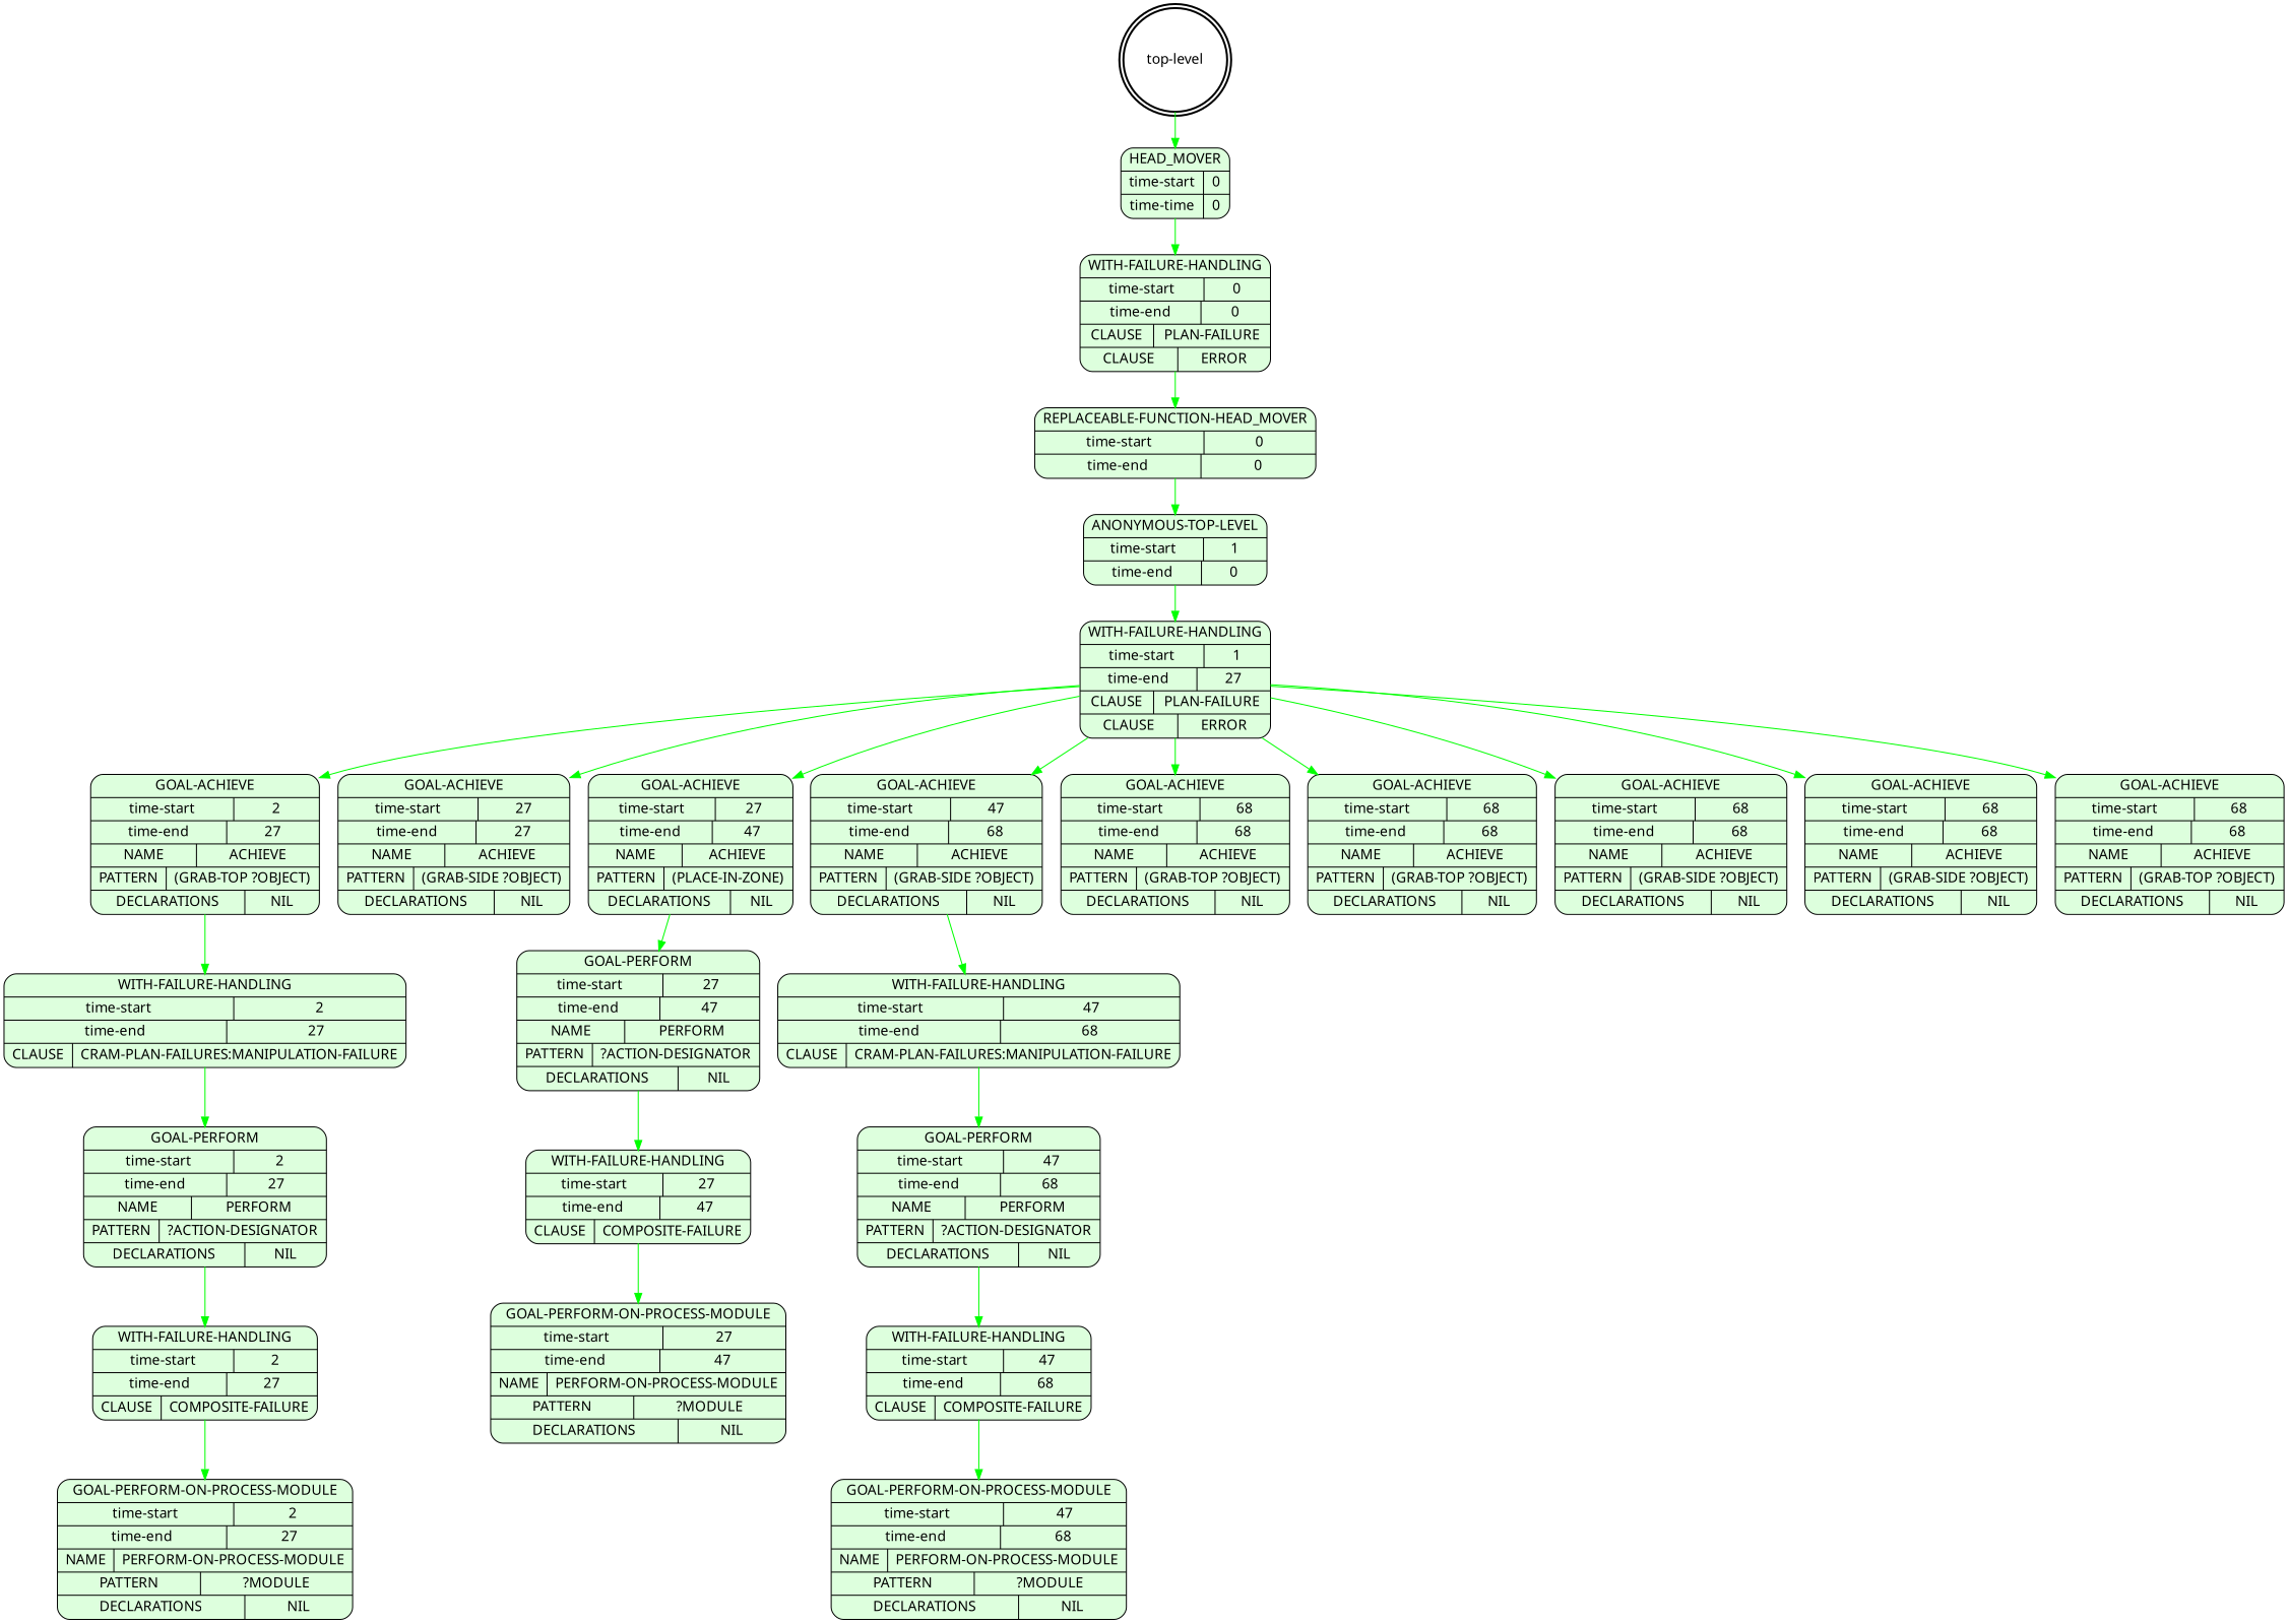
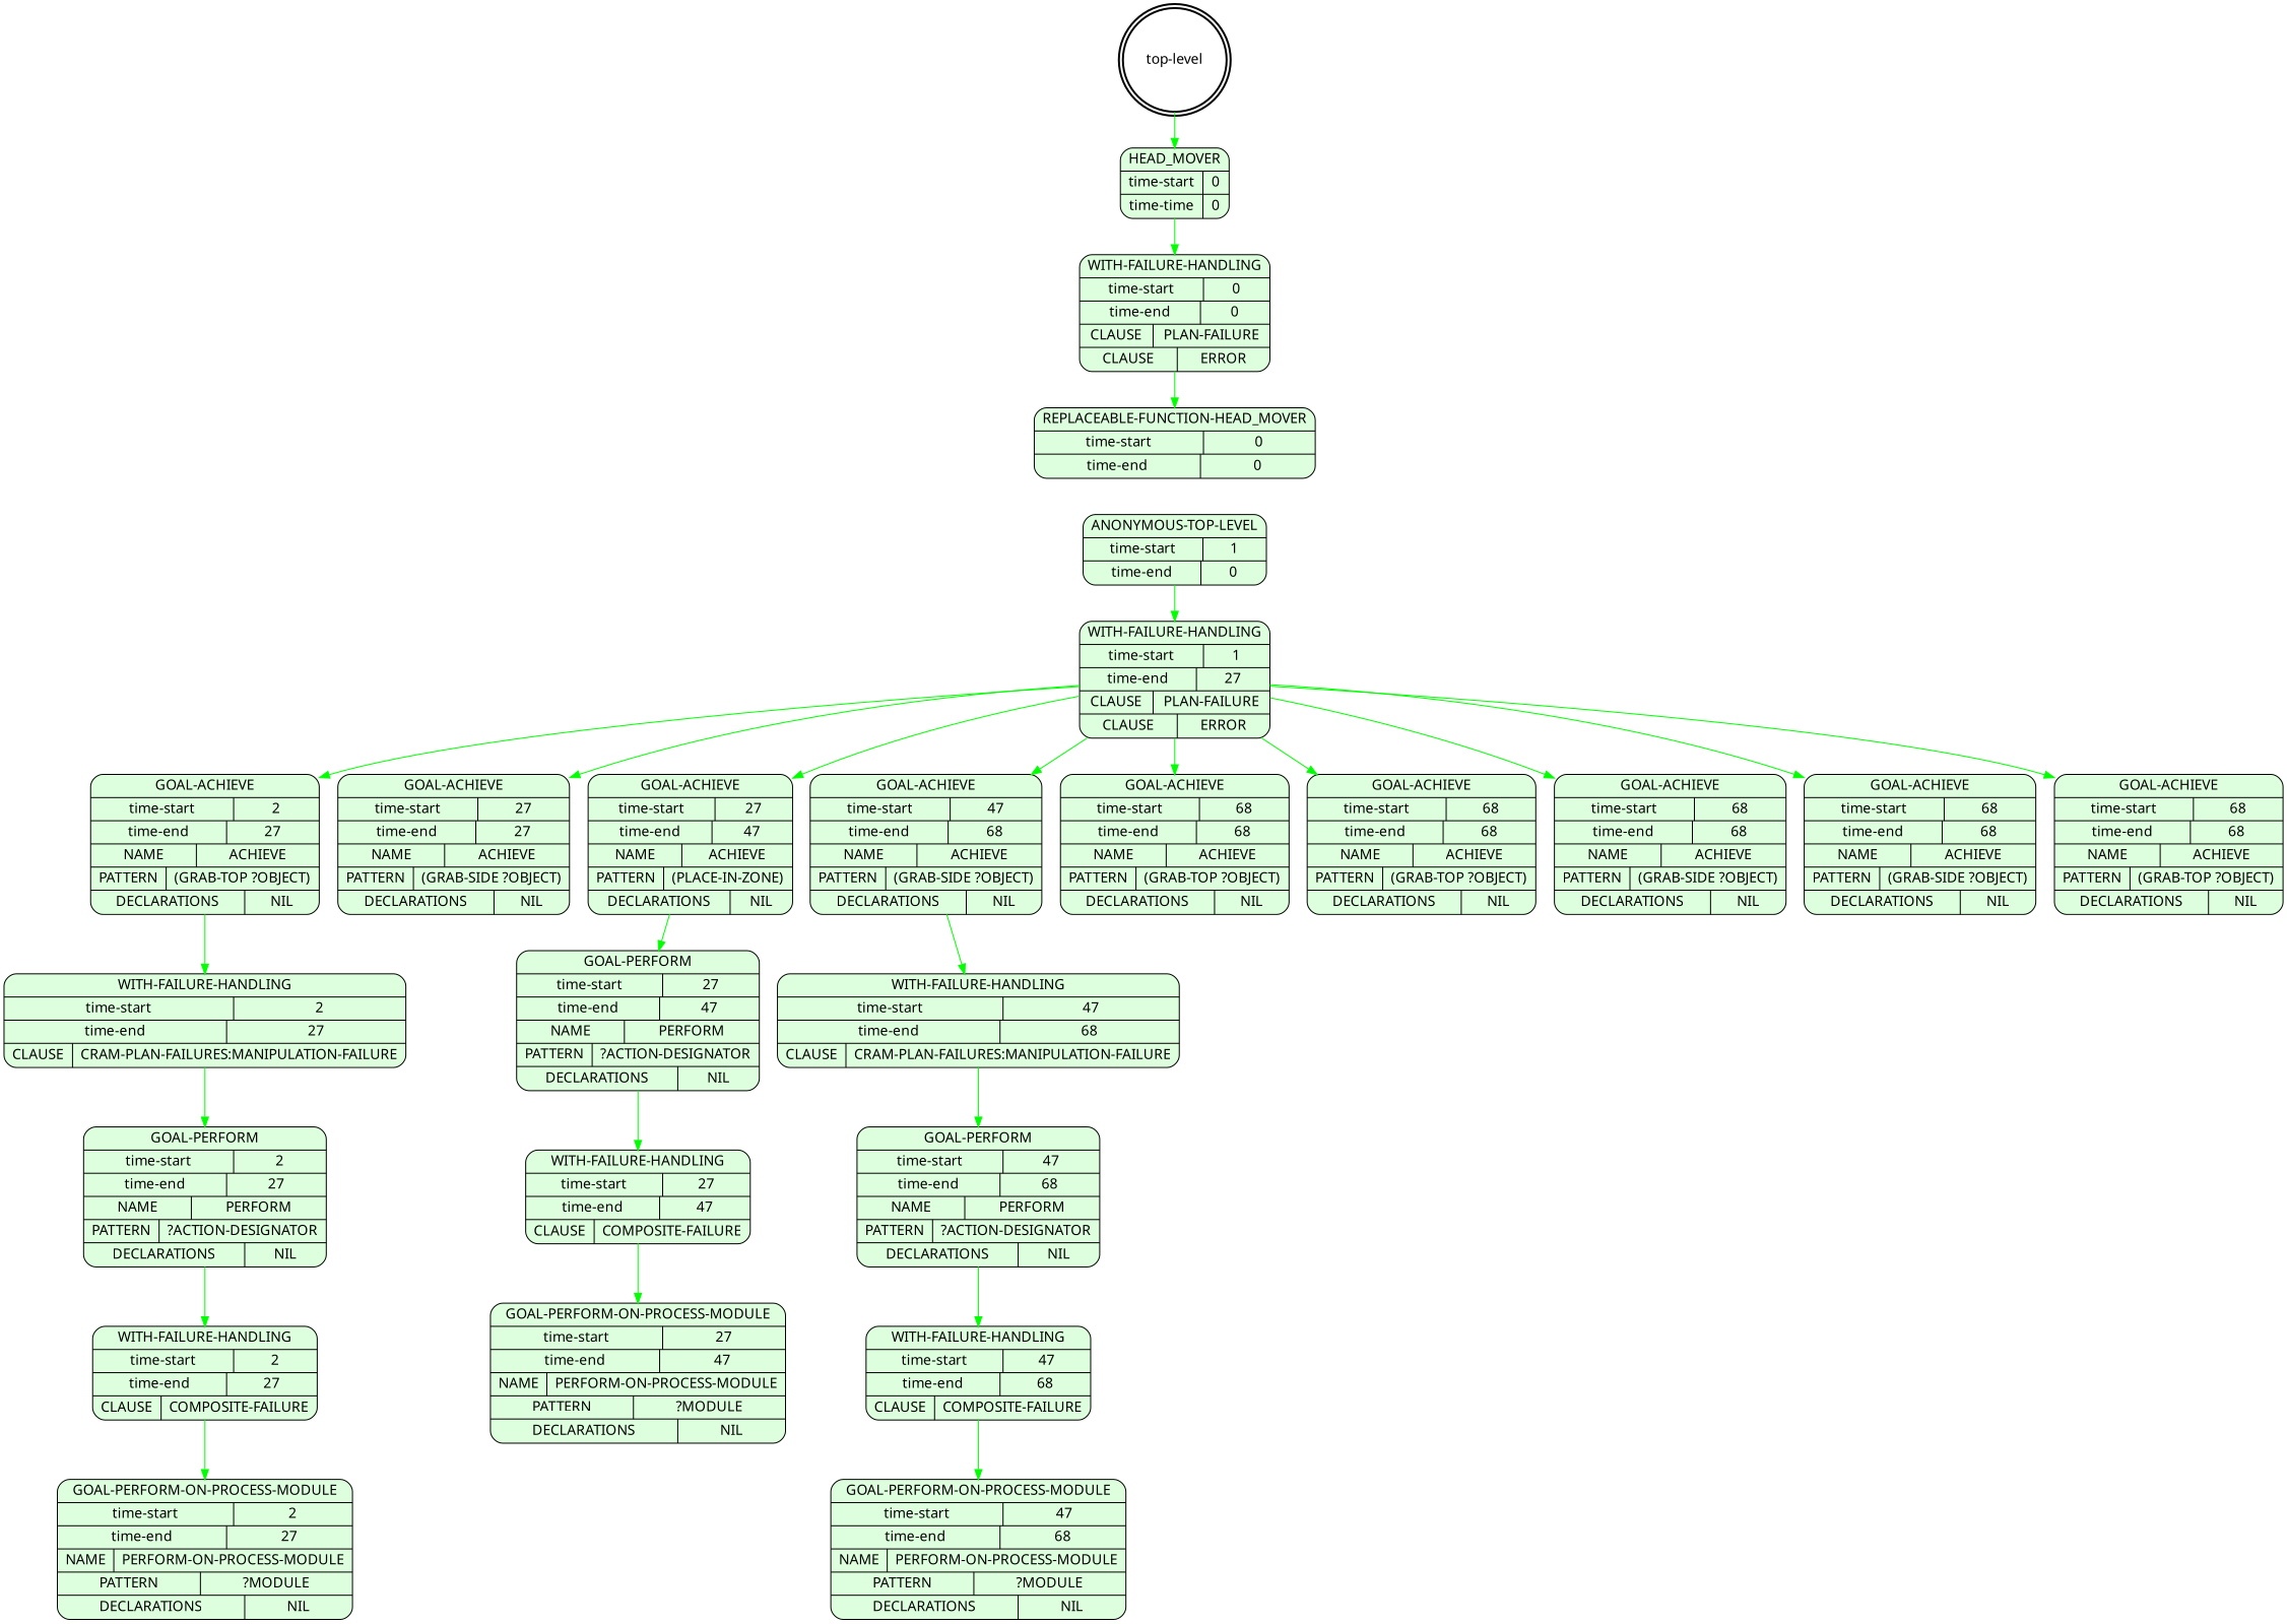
  digraph {
    fontname="Noto Sans"
    node [fontname="Noto Sans" shape=Mrecord style=filled fillcolor="#ddffdd"]
    edge [color=green fontname="Noto Sans"]
    n1 [label="top-level" shape=doublecircle style=bold fillcolor=""]
    n2 [label="{HEAD_MOVER|{time-start | 0}|{time-time | 0}}"]
    n3 [label="{WITH-FAILURE-HANDLING|{time-start | 0}|{time-end | 0}|{CLAUSE | PLAN-FAILURE}|{CLAUSE | ERROR}}"]
    n4 [label="{REPLACEABLE-FUNCTION-HEAD_MOVER|{time-start | 0}|{time-end | 0}}"]
    n5 [label="{ANONYMOUS-TOP-LEVEL|{time-start | 1}|{time-end | 0}}"]
    n6 [label="{WITH-FAILURE-HANDLING|{time-start | 1}|{time-end | 27}|{CLAUSE | PLAN-FAILURE}|{CLAUSE | ERROR}}"]
    n7 [label="{GOAL-ACHIEVE|{time-start | 2}|{time-end | 27}|{NAME | ACHIEVE}|{PATTERN | (GRAB-TOP ?OBJECT)}|{DECLARATIONS | NIL}}"]
    n8 [label="{GOAL-ACHIEVE|{time-start | 27}|{time-end | 27}|{NAME | ACHIEVE}|{PATTERN | (GRAB-SIDE ?OBJECT)}|{DECLARATIONS | NIL}}"]
    n9 [label="{GOAL-ACHIEVE|{time-start | 27}|{time-end | 47}|{NAME | ACHIEVE}|{PATTERN | (PLACE-IN-ZONE)}|{DECLARATIONS | NIL}}"]
    n10 [label="{GOAL-ACHIEVE|{time-start | 47}|{time-end | 68}|{NAME | ACHIEVE}|{PATTERN | (GRAB-SIDE ?OBJECT)}|{DECLARATIONS | NIL}}"]
    n11 [label="{GOAL-ACHIEVE|{time-start | 68}|{time-end | 68}|{NAME | ACHIEVE}|{PATTERN | (GRAB-TOP ?OBJECT)}|{DECLARATIONS | NIL}}"]
    n12 [label="{GOAL-ACHIEVE|{time-start | 68}|{time-end | 68}|{NAME | ACHIEVE}|{PATTERN | (GRAB-TOP ?OBJECT)}|{DECLARATIONS | NIL}}"]
    n13 [label="{GOAL-ACHIEVE|{time-start | 68}|{time-end | 68}|{NAME | ACHIEVE}|{PATTERN | (GRAB-SIDE ?OBJECT)}|{DECLARATIONS | NIL}}"]
    n14 [label="{GOAL-ACHIEVE|{time-start | 68}|{time-end | 68}|{NAME | ACHIEVE}|{PATTERN | (GRAB-SIDE ?OBJECT)}|{DECLARATIONS | NIL}}"]
    n15 [label="{GOAL-ACHIEVE|{time-start | 68}|{time-end | 68}|{NAME | ACHIEVE}|{PATTERN | (GRAB-TOP ?OBJECT)}|{DECLARATIONS | NIL}}"]
    n16 [label="{WITH-FAILURE-HANDLING|{time-start | 2}|{time-end | 27}|{CLAUSE | CRAM-PLAN-FAILURES:MANIPULATION-FAILURE}}"]
    n17 [label="{GOAL-PERFORM|{time-start | 27}|{time-end | 47}|{NAME | PERFORM}|{PATTERN | ?ACTION-DESIGNATOR}|{DECLARATIONS | NIL}}"]
    n18 [label="{WITH-FAILURE-HANDLING|{time-start | 47}|{time-end | 68}|{CLAUSE | CRAM-PLAN-FAILURES:MANIPULATION-FAILURE}}"]
    n19 [label="{GOAL-PERFORM|{time-start | 2}|{time-end | 27}|{NAME | PERFORM}|{PATTERN | ?ACTION-DESIGNATOR}|{DECLARATIONS | NIL}}"]
    n20 [label="{WITH-FAILURE-HANDLING|{time-start | 2}|{time-end | 27}|{CLAUSE | COMPOSITE-FAILURE}}"]
    n21 [label="{GOAL-PERFORM-ON-PROCESS-MODULE|{time-start | 2}|{time-end | 27}|{NAME | PERFORM-ON-PROCESS-MODULE}|{PATTERN | ?MODULE}|{DECLARATIONS | NIL}}"]
    n22 [label="{WITH-FAILURE-HANDLING|{time-start | 27}|{time-end | 47}|{CLAUSE | COMPOSITE-FAILURE}}"]
    n23 [label="{GOAL-PERFORM-ON-PROCESS-MODULE|{time-start | 27}|{time-end | 47}|{NAME | PERFORM-ON-PROCESS-MODULE}|{PATTERN | ?MODULE}|{DECLARATIONS | NIL}}"]
    n24 [label="{GOAL-PERFORM|{time-start | 47}|{time-end | 68}|{NAME | PERFORM}|{PATTERN | ?ACTION-DESIGNATOR}|{DECLARATIONS | NIL}}"]
    n25 [label="{WITH-FAILURE-HANDLING|{time-start | 47}|{time-end | 68}|{CLAUSE | COMPOSITE-FAILURE}}"]
    n26 [label="{GOAL-PERFORM-ON-PROCESS-MODULE|{time-start | 47}|{time-end | 68}|{NAME | PERFORM-ON-PROCESS-MODULE}|{PATTERN | ?MODULE}|{DECLARATIONS | NIL}}"]
    n1 -> n2
    n2 -> n3
    n3 -> n4
-   n4 -> n5
    n5 -> n6
    n6 -> n7
    n6 -> n8
    n6 -> n9
    n6 -> n10
    n6 -> n11
    n6 -> n12
    n6 -> n13
    n6 -> n14
    n6 -> n15
    n7 -> n16
    n9 -> n17
    n10 -> n18
    n16 -> n19
    n17 -> n22
    n18 -> n24
    n19 -> n20
    n20 -> n21
    n22 -> n23
    n24 -> n25
    n25 -> n26
  }
